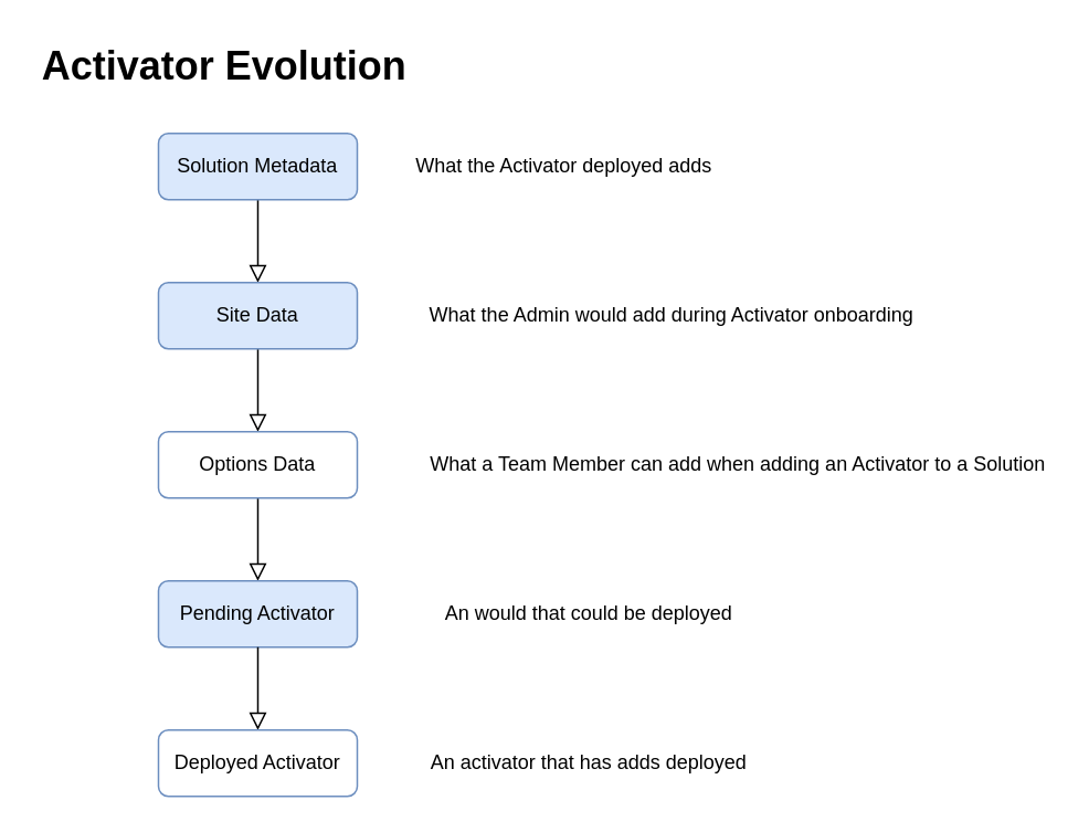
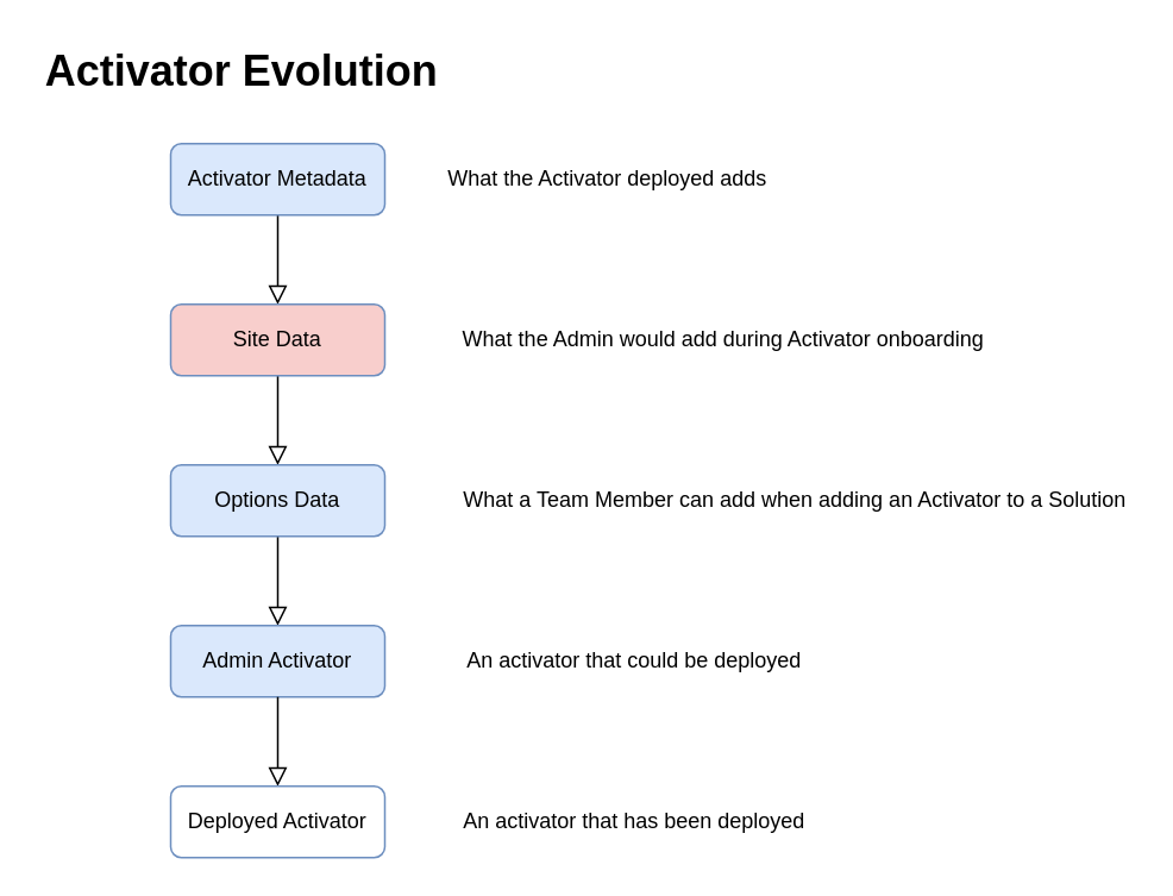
  <mxCell id="0" />
  <mxCell id="1" parent="0" />
  <mxCell id="2" value="" style="rounded=0;html=1;jettySize=auto;orthogonalLoop=1;fontSize=11;endArrow=block;endFill=0;endSize=8;strokeWidth=1;shadow=0;labelBackgroundColor=none;edgeStyle=orthogonalEdgeStyle;" parent="1" source="3" edge="1"><mxGeometry relative="1" as="geometry"><mxPoint x="155" y="170" as="targetPoint" /></mxGeometry></mxCell>
- <mxCell id="3" value="Solution Metadata" style="rounded=1;whiteSpace=wrap;html=1;fontSize=12;glass=0;strokeWidth=1;shadow=0;fillColor=#dae8fc;strokeColor=#6c8ebf;" parent="1" vertex="1"><mxGeometry x="95" y="80" width="120" height="40" as="geometry" /></mxCell>
+ <mxCell id="3" value="Activator Metadata" style="rounded=1;whiteSpace=wrap;html=1;fontSize=12;glass=0;strokeWidth=1;shadow=0;fillColor=#dae8fc;strokeColor=#6c8ebf;" parent="1" vertex="1"><mxGeometry x="95" y="80" width="120" height="40" as="geometry" /></mxCell>
  <mxCell id="4" value="" style="rounded=0;html=1;jettySize=auto;orthogonalLoop=1;fontSize=11;endArrow=block;endFill=0;endSize=8;strokeWidth=1;shadow=0;labelBackgroundColor=none;edgeStyle=orthogonalEdgeStyle;" parent="1" source="5" edge="1"><mxGeometry relative="1" as="geometry"><mxPoint x="155" y="260" as="targetPoint" /></mxGeometry></mxCell>
- <mxCell id="5" value="Site Data" style="rounded=1;whiteSpace=wrap;html=1;fontSize=12;glass=0;strokeWidth=1;shadow=0;fillColor=#dae8fc;strokeColor=#6c8ebf;" parent="1" vertex="1"><mxGeometry x="95" y="170" width="120" height="40" as="geometry" /></mxCell>
+ <mxCell id="5" value="Site Data" style="rounded=1;whiteSpace=wrap;html=1;fontSize=12;glass=0;strokeWidth=1;shadow=0;fillColor=#f8cecc;strokeColor=#6c8ebf;" parent="1" vertex="1"><mxGeometry x="95" y="170" width="120" height="40" as="geometry" /></mxCell>
  <mxCell id="6" value="" style="rounded=0;html=1;jettySize=auto;orthogonalLoop=1;fontSize=11;endArrow=block;endFill=0;endSize=8;strokeWidth=1;shadow=0;labelBackgroundColor=none;edgeStyle=orthogonalEdgeStyle;" parent="1" source="7" edge="1"><mxGeometry relative="1" as="geometry"><mxPoint x="155" y="350" as="targetPoint" /></mxGeometry></mxCell>
- <mxCell id="7" value="Options Data" style="rounded=1;whiteSpace=wrap;html=1;fontSize=12;glass=0;strokeWidth=1;shadow=0;fillColor=#ffffff;strokeColor=#6c8ebf;" parent="1" vertex="1"><mxGeometry x="95" y="260" width="120" height="40" as="geometry" /></mxCell>
- <mxCell id="8" value="Pending Activator" style="rounded=1;whiteSpace=wrap;html=1;fontSize=12;glass=0;strokeWidth=1;shadow=0;fillColor=#dae8fc;strokeColor=#6c8ebf;" parent="1" vertex="1"><mxGeometry x="95" y="350" width="120" height="40" as="geometry" /></mxCell>
+ <mxCell id="7" value="Options Data" style="rounded=1;whiteSpace=wrap;html=1;fontSize=12;glass=0;strokeWidth=1;shadow=0;fillColor=#dae8fc;strokeColor=#6c8ebf;" parent="1" vertex="1"><mxGeometry x="95" y="260" width="120" height="40" as="geometry" /></mxCell>
+ <mxCell id="8" value="Admin Activator" style="rounded=1;whiteSpace=wrap;html=1;fontSize=12;glass=0;strokeWidth=1;shadow=0;fillColor=#dae8fc;strokeColor=#6c8ebf;" parent="1" vertex="1"><mxGeometry x="95" y="350" width="120" height="40" as="geometry" /></mxCell>
  <mxCell id="9" value="&lt;h1&gt;Activator Evolution&lt;/h1&gt;" style="text;html=1;strokeColor=none;fillColor=none;spacing=5;spacingTop=-20;whiteSpace=wrap;overflow=hidden;rounded=0;" parent="1" vertex="1"><mxGeometry x="20" y="20" width="240" height="40" as="geometry" /></mxCell>
  <mxCell id="10" value="What the Activator deployed adds" style="text;html=1;strokeColor=none;fillColor=none;align=center;verticalAlign=middle;whiteSpace=wrap;rounded=0;" parent="1" vertex="1"><mxGeometry x="205" y="90" width="270" height="20" as="geometry" /></mxCell>
  <mxCell id="11" value="What the Admin would add during Activator onboarding" style="text;html=1;strokeColor=none;fillColor=none;align=center;verticalAlign=middle;whiteSpace=wrap;rounded=0;" parent="1" vertex="1"><mxGeometry x="215" y="180" width="380" height="20" as="geometry" /></mxCell>
  <mxCell id="12" value="What a Team Member can add when adding an Activator to a Solution" style="text;html=1;strokeColor=none;fillColor=none;align=center;verticalAlign=middle;whiteSpace=wrap;rounded=0;" parent="1" vertex="1"><mxGeometry x="255" y="270" width="380" height="20" as="geometry" /></mxCell>
- <mxCell id="13" value="An would that could be deployed" style="text;html=1;strokeColor=none;fillColor=none;align=center;verticalAlign=middle;whiteSpace=wrap;rounded=0;" parent="1" vertex="1"><mxGeometry x="195" y="360" width="320" height="20" as="geometry" /></mxCell>
+ <mxCell id="13" value="An activator that could be deployed" style="text;html=1;strokeColor=none;fillColor=none;align=center;verticalAlign=middle;whiteSpace=wrap;rounded=0;" parent="1" vertex="1"><mxGeometry x="195" y="360" width="320" height="20" as="geometry" /></mxCell>
  <mxCell id="14" value="" style="rounded=0;html=1;jettySize=auto;orthogonalLoop=1;fontSize=11;endArrow=block;endFill=0;endSize=8;strokeWidth=1;shadow=0;labelBackgroundColor=none;edgeStyle=orthogonalEdgeStyle;" edge="1" parent="1"><mxGeometry relative="1" as="geometry"><mxPoint x="155" y="440" as="targetPoint" /><mxPoint x="155" y="390" as="sourcePoint" /></mxGeometry></mxCell>
  <mxCell id="15" value="Deployed Activator" style="rounded=1;whiteSpace=wrap;html=1;fontSize=12;glass=0;strokeWidth=1;shadow=0;fillColor=#ffffff;strokeColor=#6c8ebf;" vertex="1" parent="1"><mxGeometry x="95" y="440" width="120" height="40" as="geometry" /></mxCell>
- <mxCell id="16" value="An activator that has adds deployed" style="text;html=1;strokeColor=none;fillColor=none;align=center;verticalAlign=middle;whiteSpace=wrap;rounded=0;" vertex="1" parent="1"><mxGeometry x="195" y="450" width="320" height="20" as="geometry" /></mxCell>
+ <mxCell id="16" value="An activator that has been deployed" style="text;html=1;strokeColor=none;fillColor=none;align=center;verticalAlign=middle;whiteSpace=wrap;rounded=0;" vertex="1" parent="1"><mxGeometry x="195" y="450" width="320" height="20" as="geometry" /></mxCell>
